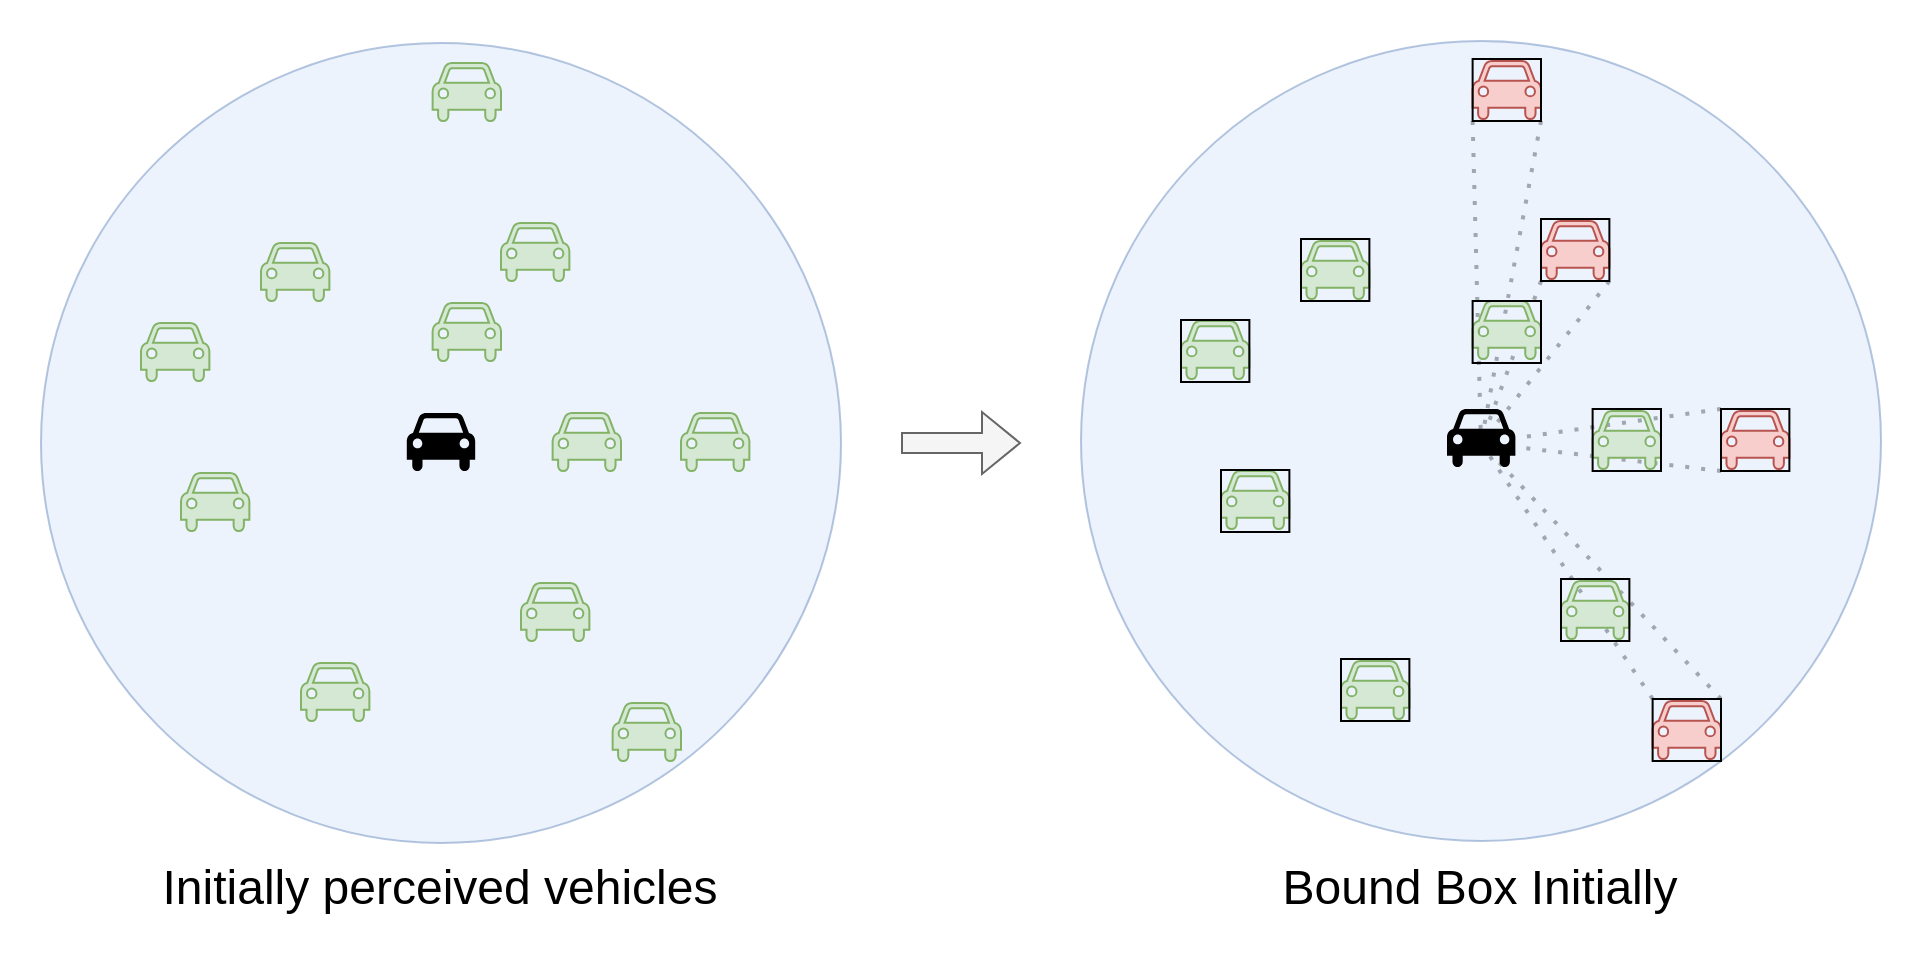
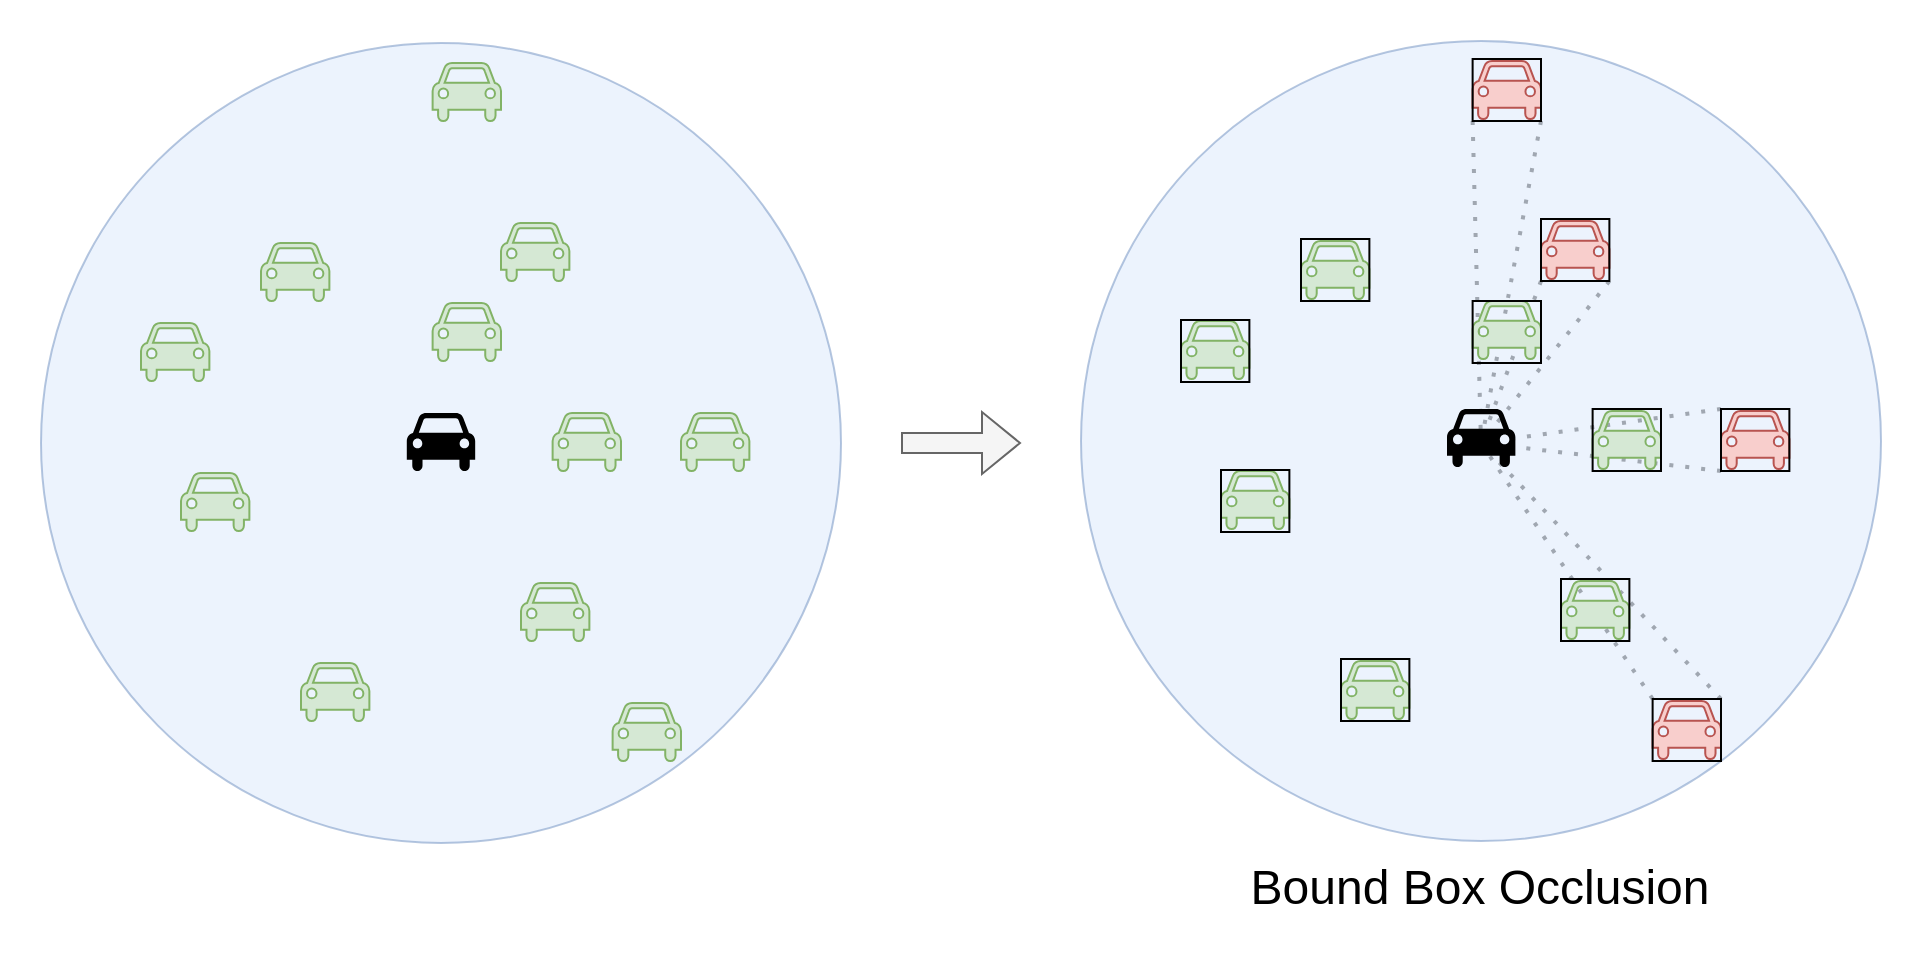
  <mxCell id="0" />
  <mxCell id="1" parent="0" />
  <mxCell id="2" value="" style="endArrow=none;dashed=1;html=1;dashPattern=1 3;strokeWidth=2;rounded=0;fontSize=16;fillColor=#f5f5f5;strokeColor=#666666;exitX=0;exitY=0;exitDx=0;exitDy=0;" parent="1" source="44" edge="1"><mxGeometry width="50" height="50" relative="1" as="geometry"><mxPoint x="841" y="362.84" as="sourcePoint" /><mxPoint x="740" y="221" as="targetPoint" /></mxGeometry></mxCell>
  <mxCell id="3" value="" style="endArrow=none;dashed=1;html=1;dashPattern=1 3;strokeWidth=2;rounded=0;fontSize=16;fillColor=#f5f5f5;strokeColor=#666666;exitX=1;exitY=0;exitDx=0;exitDy=0;" parent="1" source="44" edge="1"><mxGeometry width="50" height="50" relative="1" as="geometry"><mxPoint x="836" y="359" as="sourcePoint" /><mxPoint x="740" y="221" as="targetPoint" /></mxGeometry></mxCell>
  <mxCell id="4" value="" style="endArrow=none;dashed=1;html=1;dashPattern=1 3;strokeWidth=2;rounded=0;fontSize=16;fillColor=#f5f5f5;strokeColor=#666666;exitX=0;exitY=1;exitDx=0;exitDy=0;" parent="1" source="40" edge="1"><mxGeometry width="50" height="50" relative="1" as="geometry"><mxPoint x="780" y="150" as="sourcePoint" /><mxPoint x="740" y="221" as="targetPoint" /></mxGeometry></mxCell>
  <mxCell id="5" value="" style="endArrow=none;dashed=1;html=1;dashPattern=1 3;strokeWidth=2;rounded=0;fontSize=16;fillColor=#f5f5f5;strokeColor=#666666;exitX=0;exitY=0;exitDx=0;exitDy=0;" parent="1" source="40" edge="1"><mxGeometry width="50" height="50" relative="1" as="geometry"><mxPoint x="780" y="70" as="sourcePoint" /><mxPoint x="740" y="221" as="targetPoint" /></mxGeometry></mxCell>
  <mxCell id="6" value="" style="endArrow=none;dashed=1;html=1;dashPattern=1 3;strokeWidth=2;rounded=0;fontSize=16;fillColor=#f5f5f5;strokeColor=#666666;exitX=1;exitY=1;exitDx=0;exitDy=0;" parent="1" source="43" edge="1"><mxGeometry width="50" height="50" relative="1" as="geometry"><mxPoint x="786" y="125" as="sourcePoint" /><mxPoint x="740" y="221" as="targetPoint" /></mxGeometry></mxCell>
  <mxCell id="7" value="" style="endArrow=none;dashed=1;html=1;dashPattern=1 3;strokeWidth=2;rounded=0;fontSize=16;fillColor=#f5f5f5;strokeColor=#666666;exitX=1;exitY=1;exitDx=0;exitDy=0;" parent="1" source="42" edge="1"><mxGeometry width="50" height="50" relative="1" as="geometry"><mxPoint x="876" y="221" as="sourcePoint" /><mxPoint x="740" y="221" as="targetPoint" /></mxGeometry></mxCell>
  <mxCell id="8" value="" style="endArrow=none;dashed=1;html=1;dashPattern=1 3;strokeWidth=2;rounded=0;fontSize=16;fillColor=#f5f5f5;strokeColor=#666666;exitX=0;exitY=1;exitDx=0;exitDy=0;" parent="1" source="42" edge="1"><mxGeometry width="50" height="50" relative="1" as="geometry"><mxPoint x="814" y="150" as="sourcePoint" /><mxPoint x="740" y="221" as="targetPoint" /></mxGeometry></mxCell>
  <mxCell id="9" value="" style="endArrow=none;dashed=1;html=1;dashPattern=1 3;strokeWidth=2;rounded=0;fontSize=16;fillColor=#f5f5f5;strokeColor=#666666;exitX=0;exitY=1;exitDx=0;exitDy=0;" parent="1" source="43" edge="1"><mxGeometry width="50" height="50" relative="1" as="geometry"><mxPoint x="754" y="45" as="sourcePoint" /><mxPoint x="740" y="221" as="targetPoint" /></mxGeometry></mxCell>
  <mxCell id="10" value="" style="ellipse;whiteSpace=wrap;html=1;aspect=fixed;fillColor=#dae8fc;strokeColor=#6c8ebf;opacity=50;" parent="1" vertex="1"><mxGeometry x="540" y="20" width="400" height="400" as="geometry" /></mxCell>
  <mxCell id="11" value="" style="ellipse;whiteSpace=wrap;html=1;aspect=fixed;fillColor=#dae8fc;strokeColor=#6c8ebf;opacity=50;" parent="1" vertex="1"><mxGeometry x="20" y="21" width="400" height="400" as="geometry" /></mxCell>
  <mxCell id="12" value="" style="shape=mxgraph.signs.transportation.car_4;html=1;pointerEvents=1;fillColor=#000000;strokeColor=none;verticalLabelPosition=bottom;verticalAlign=top;align=center;" parent="1" vertex="1"><mxGeometry x="202.9" y="206" width="34.19" height="30" as="geometry" /></mxCell>
  <mxCell id="13" value="" style="shape=mxgraph.signs.transportation.car_4;html=1;pointerEvents=1;fillColor=#d5e8d4;strokeColor=#82b366;verticalLabelPosition=bottom;verticalAlign=top;align=center;" parent="1" vertex="1"><mxGeometry x="130" y="121" width="34.19" height="30" as="geometry" /></mxCell>
  <mxCell id="14" value="" style="shape=mxgraph.signs.transportation.car_4;html=1;pointerEvents=1;fillColor=#d5e8d4;strokeColor=#82b366;verticalLabelPosition=bottom;verticalAlign=top;align=center;" parent="1" vertex="1"><mxGeometry x="340" y="206" width="34.19" height="30" as="geometry" /></mxCell>
  <mxCell id="15" value="" style="shape=mxgraph.signs.transportation.car_4;html=1;pointerEvents=1;fillColor=#d5e8d4;strokeColor=#82b366;verticalLabelPosition=bottom;verticalAlign=top;align=center;" parent="1" vertex="1"><mxGeometry x="90" y="236" width="34.19" height="30" as="geometry" /></mxCell>
  <mxCell id="16" value="" style="shape=mxgraph.signs.transportation.car_4;html=1;pointerEvents=1;fillColor=#d5e8d4;strokeColor=#82b366;verticalLabelPosition=bottom;verticalAlign=top;align=center;" parent="1" vertex="1"><mxGeometry x="260" y="291" width="34.19" height="30" as="geometry" /></mxCell>
  <mxCell id="17" value="" style="shape=mxgraph.signs.transportation.car_4;html=1;pointerEvents=1;fillColor=#d5e8d4;strokeColor=#82b366;verticalLabelPosition=bottom;verticalAlign=top;align=center;" parent="1" vertex="1"><mxGeometry x="275.81" y="206" width="34.19" height="30" as="geometry" /></mxCell>
  <mxCell id="18" value="" style="shape=mxgraph.signs.transportation.car_4;html=1;pointerEvents=1;fillColor=#d5e8d4;strokeColor=#82b366;verticalLabelPosition=bottom;verticalAlign=top;align=center;" parent="1" vertex="1"><mxGeometry x="250" y="111" width="34.19" height="30" as="geometry" /></mxCell>
  <mxCell id="19" value="" style="shape=mxgraph.signs.transportation.car_4;html=1;pointerEvents=1;fillColor=#d5e8d4;strokeColor=#82b366;verticalLabelPosition=bottom;verticalAlign=top;align=center;" parent="1" vertex="1"><mxGeometry x="150" y="331" width="34.19" height="30" as="geometry" /></mxCell>
  <mxCell id="20" value="" style="shape=mxgraph.signs.transportation.car_4;html=1;pointerEvents=1;fillColor=#d5e8d4;strokeColor=#82b366;verticalLabelPosition=bottom;verticalAlign=top;align=center;" parent="1" vertex="1"><mxGeometry x="305.81" y="351" width="34.19" height="30" as="geometry" /></mxCell>
  <mxCell id="21" value="" style="shape=mxgraph.signs.transportation.car_4;html=1;pointerEvents=1;fillColor=#d5e8d4;strokeColor=#82b366;verticalLabelPosition=bottom;verticalAlign=top;align=center;" parent="1" vertex="1"><mxGeometry x="215.81" y="31" width="34.19" height="30" as="geometry" /></mxCell>
  <mxCell id="22" value="" style="shape=mxgraph.signs.transportation.car_4;html=1;pointerEvents=1;fillColor=#d5e8d4;strokeColor=#82b366;verticalLabelPosition=bottom;verticalAlign=top;align=center;" parent="1" vertex="1"><mxGeometry x="215.81" y="151" width="34.19" height="30" as="geometry" /></mxCell>
  <mxCell id="23" value="" style="shape=mxgraph.signs.transportation.car_4;html=1;pointerEvents=1;fillColor=#d5e8d4;strokeColor=#82b366;verticalLabelPosition=bottom;verticalAlign=top;align=center;" parent="1" vertex="1"><mxGeometry x="70" y="161" width="34.19" height="30" as="geometry" /></mxCell>
  <mxCell id="24" value="" style="shape=flexArrow;endArrow=classic;html=1;rounded=0;fontSize=16;fillColor=#f5f5f5;strokeColor=#666666;" parent="1" edge="1"><mxGeometry width="50" height="50" relative="1" as="geometry"><mxPoint x="450" y="221" as="sourcePoint" /><mxPoint x="510" y="221" as="targetPoint" /></mxGeometry></mxCell>
  <mxCell id="25" value="" style="shape=mxgraph.signs.transportation.car_4;html=1;pointerEvents=1;fillColor=#000000;strokeColor=none;verticalLabelPosition=bottom;verticalAlign=top;align=center;" parent="1" vertex="1"><mxGeometry x="723" y="204" width="34.19" height="30" as="geometry" /></mxCell>
  <mxCell id="26" value="" style="shape=mxgraph.signs.transportation.car_4;html=1;pointerEvents=1;fillColor=#d5e8d4;strokeColor=#82b366;verticalLabelPosition=bottom;verticalAlign=top;align=center;" parent="1" vertex="1"><mxGeometry x="650" y="120" width="34.19" height="30" as="geometry" /></mxCell>
  <mxCell id="27" value="" style="shape=mxgraph.signs.transportation.car_4;html=1;pointerEvents=1;fillColor=#f8cecc;strokeColor=#b85450;verticalLabelPosition=bottom;verticalAlign=top;align=center;" parent="1" vertex="1"><mxGeometry x="860" y="205" width="34.19" height="30" as="geometry" /></mxCell>
  <mxCell id="28" value="" style="shape=mxgraph.signs.transportation.car_4;html=1;pointerEvents=1;fillColor=#d5e8d4;strokeColor=#82b366;verticalLabelPosition=bottom;verticalAlign=top;align=center;" parent="1" vertex="1"><mxGeometry x="610" y="235" width="34.19" height="30" as="geometry" /></mxCell>
  <mxCell id="29" value="" style="shape=mxgraph.signs.transportation.car_4;html=1;pointerEvents=1;fillColor=#d5e8d4;strokeColor=#82b366;verticalLabelPosition=bottom;verticalAlign=top;align=center;" parent="1" vertex="1"><mxGeometry x="780" y="290" width="34.19" height="30" as="geometry" /></mxCell>
  <mxCell id="30" value="" style="shape=mxgraph.signs.transportation.car_4;html=1;pointerEvents=1;fillColor=#d5e8d4;strokeColor=#82b366;verticalLabelPosition=bottom;verticalAlign=top;align=center;" parent="1" vertex="1"><mxGeometry x="795.81" y="205" width="34.19" height="30" as="geometry" /></mxCell>
  <mxCell id="31" value="" style="shape=mxgraph.signs.transportation.car_4;html=1;pointerEvents=1;fillColor=#f8cecc;strokeColor=#b85450;verticalLabelPosition=bottom;verticalAlign=top;align=center;" parent="1" vertex="1"><mxGeometry x="770" y="110" width="34.19" height="30" as="geometry" /></mxCell>
  <mxCell id="32" value="" style="shape=mxgraph.signs.transportation.car_4;html=1;pointerEvents=1;fillColor=#d5e8d4;strokeColor=#82b366;verticalLabelPosition=bottom;verticalAlign=top;align=center;" parent="1" vertex="1"><mxGeometry x="670" y="330" width="34.19" height="30" as="geometry" /></mxCell>
  <mxCell id="33" value="" style="shape=mxgraph.signs.transportation.car_4;html=1;pointerEvents=1;fillColor=#f8cecc;strokeColor=#b85450;verticalLabelPosition=bottom;verticalAlign=top;align=center;" parent="1" vertex="1"><mxGeometry x="825.81" y="350" width="34.19" height="30" as="geometry" /></mxCell>
  <mxCell id="34" value="" style="shape=mxgraph.signs.transportation.car_4;html=1;pointerEvents=1;fillColor=#f8cecc;strokeColor=#b85450;verticalLabelPosition=bottom;verticalAlign=top;align=center;" parent="1" vertex="1"><mxGeometry x="735.81" y="30" width="34.19" height="30" as="geometry" /></mxCell>
  <mxCell id="35" value="" style="shape=mxgraph.signs.transportation.car_4;html=1;pointerEvents=1;fillColor=#d5e8d4;strokeColor=#82b366;verticalLabelPosition=bottom;verticalAlign=top;align=center;" parent="1" vertex="1"><mxGeometry x="735.81" y="150" width="34.19" height="30" as="geometry" /></mxCell>
  <mxCell id="36" value="" style="shape=mxgraph.signs.transportation.car_4;html=1;pointerEvents=1;fillColor=#d5e8d4;strokeColor=#82b366;verticalLabelPosition=bottom;verticalAlign=top;align=center;" parent="1" vertex="1"><mxGeometry x="590" y="160" width="34.19" height="30" as="geometry" /></mxCell>
- <mxCell id="37" value="&lt;font style=&quot;font-size: 24px;&quot;&gt;Initially perceived vehicles&lt;/font&gt;" style="text;html=1;strokeColor=none;fillColor=none;align=center;verticalAlign=bottom;whiteSpace=wrap;rounded=0;fontSize=24;" parent="1" vertex="1"><mxGeometry x="60" y="431" width="320" height="30" as="geometry" /></mxCell>
- <mxCell id="38" value="&lt;font style=&quot;font-size: 24px;&quot;&gt;Bound Box Initially&lt;/font&gt;" style="text;html=1;strokeColor=none;fillColor=none;align=center;verticalAlign=bottom;whiteSpace=wrap;rounded=0;fontSize=24;" parent="1" vertex="1"><mxGeometry x="580" y="431" width="320" height="30" as="geometry" /></mxCell>
+ <mxCell id="38" value="&lt;font style=&quot;font-size: 24px;&quot;&gt;Bound Box Occlusion&lt;/font&gt;" style="text;html=1;strokeColor=none;fillColor=none;align=center;verticalAlign=bottom;whiteSpace=wrap;rounded=0;fontSize=24;" parent="1" vertex="1"><mxGeometry x="580" y="431" width="320" height="30" as="geometry" /></mxCell>
  <mxCell id="39" value="" style="rounded=0;whiteSpace=wrap;html=1;fillColor=none;" parent="1" vertex="1"><mxGeometry x="735.81" y="150" width="34.19" height="31" as="geometry" /></mxCell>
  <mxCell id="40" value="" style="rounded=0;whiteSpace=wrap;html=1;fillColor=none;" parent="1" vertex="1"><mxGeometry x="860" y="204" width="34.19" height="31" as="geometry" /></mxCell>
  <mxCell id="41" value="" style="rounded=0;whiteSpace=wrap;html=1;fillColor=none;" parent="1" vertex="1"><mxGeometry x="795.81" y="204" width="34.19" height="31" as="geometry" /></mxCell>
  <mxCell id="42" value="" style="rounded=0;whiteSpace=wrap;html=1;fillColor=none;" parent="1" vertex="1"><mxGeometry x="770" y="109" width="34.19" height="31" as="geometry" /></mxCell>
  <mxCell id="43" value="" style="rounded=0;whiteSpace=wrap;html=1;fillColor=none;" parent="1" vertex="1"><mxGeometry x="735.81" y="29" width="34.19" height="31" as="geometry" /></mxCell>
  <mxCell id="44" value="" style="rounded=0;whiteSpace=wrap;html=1;fillColor=none;" parent="1" vertex="1"><mxGeometry x="825.81" y="349" width="34.19" height="31" as="geometry" /></mxCell>
  <mxCell id="45" value="" style="rounded=0;whiteSpace=wrap;html=1;fillColor=none;" parent="1" vertex="1"><mxGeometry x="780" y="289" width="34.19" height="31" as="geometry" /></mxCell>
  <mxCell id="46" value="" style="rounded=0;whiteSpace=wrap;html=1;fillColor=none;" parent="1" vertex="1"><mxGeometry x="670" y="329" width="34.19" height="31" as="geometry" /></mxCell>
  <mxCell id="47" value="" style="rounded=0;whiteSpace=wrap;html=1;fillColor=none;" parent="1" vertex="1"><mxGeometry x="610" y="234.5" width="34.19" height="31" as="geometry" /></mxCell>
  <mxCell id="48" value="" style="rounded=0;whiteSpace=wrap;html=1;fillColor=none;" parent="1" vertex="1"><mxGeometry x="590" y="159.5" width="34.19" height="31" as="geometry" /></mxCell>
  <mxCell id="49" value="" style="rounded=0;whiteSpace=wrap;html=1;fillColor=none;" parent="1" vertex="1"><mxGeometry x="650" y="119" width="34.19" height="31" as="geometry" /></mxCell>
  <mxCell id="50" value="fov" parent="0" />
